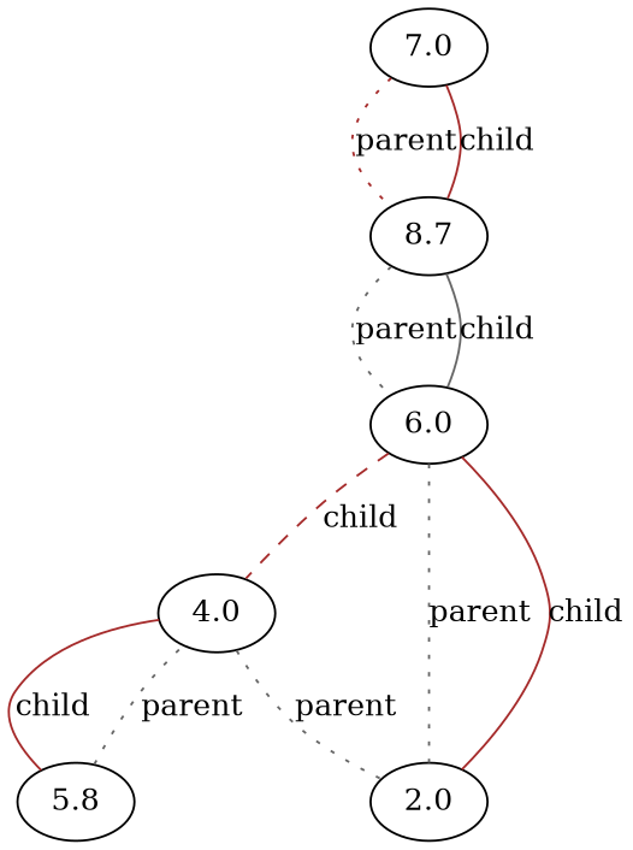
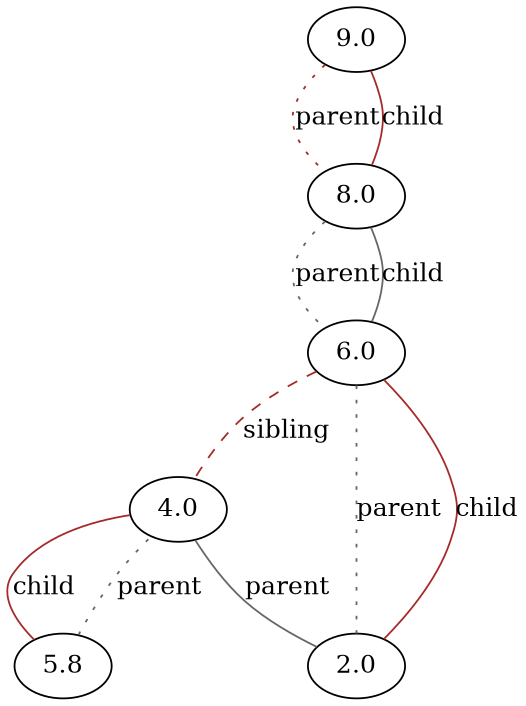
  graph {
    edge [color=brown style=dotted]
-   9.0 [label=7.0]
-   8.0 [label=8.7]
+   9.0
+   8.0
    6.0
    4.0
    2.0
    n6 [label=5.8]
    9.0 -- 8.0 [label=parent]
    8.0 -- 9.0 [label=child style=""]
    8.0 -- 6.0 [color=gray40 label=parent]
    6.0 -- 8.0 [color=gray40 label=child style=""]
-   6.0 -- 4.0 [label=child style=dashed]
+   6.0 -- 4.0 [label=sibling style=dashed]
    6.0 -- 2.0 [color=gray40 label=parent]
-   4.0 -- 2.0 [color=gray40 label=parent]
+   4.0 -- 2.0 [color=gray40 label=parent style=solid]
    4.0 -- n6 [label=child style=""]
    2.0 -- 6.0 [label=child style=""]
    n6 -- 4.0 [color=gray40 label=parent]
  }
